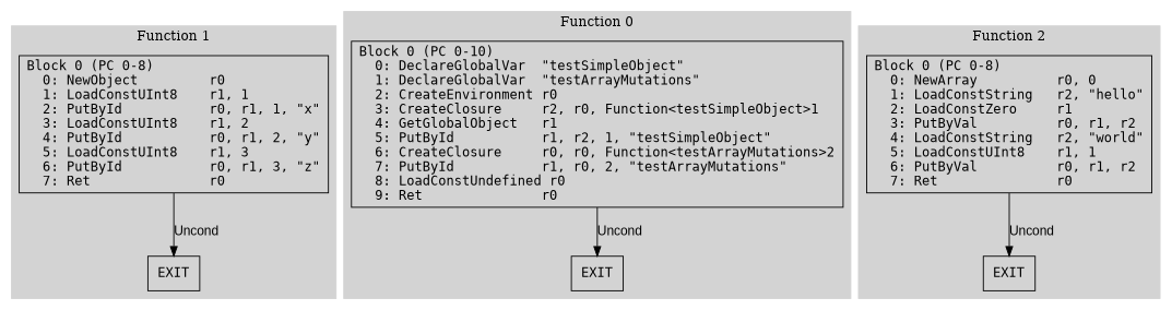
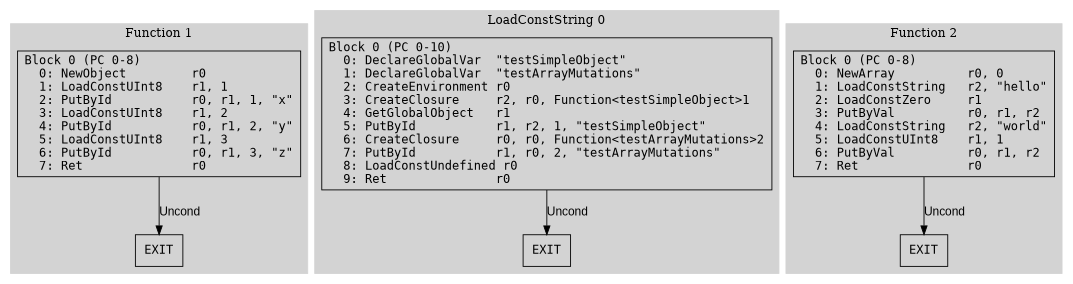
  digraph {
    rankdir=TB
    node [fontname=monospace shape=box]
    edge [fontname=Arial]
    n1 [label="Block 0 (PC 0-8)\l  0: NewObject         r0\l  1: LoadConstUInt8    r1, 1\l  2: PutById           r0, r1, 1, \"x\"\l  3: LoadConstUInt8    r1, 2\l  4: PutById           r0, r1, 2, \"y\"\l  5: LoadConstUInt8    r1, 3\l  6: PutById           r0, r1, 3, \"z\"\l  7: Ret               r0\l"]
    n2 [label=EXIT]
    n3 [label="Block 0 (PC 0-10)\l  0: DeclareGlobalVar  \"testSimpleObject\"\l  1: DeclareGlobalVar  \"testArrayMutations\"\l  2: CreateEnvironment r0\l  3: CreateClosure     r2, r0, Function<testSimpleObject>1\l  4: GetGlobalObject   r1\l  5: PutById           r1, r2, 1, \"testSimpleObject\"\l  6: CreateClosure     r0, r0, Function<testArrayMutations>2\l  7: PutById           r1, r0, 2, \"testArrayMutations\"\l  8: LoadConstUndefined r0\l  9: Ret               r0\l"]
    n4 [label=EXIT]
    n5 [label="Block 0 (PC 0-8)\l  0: NewArray          r0, 0\l  1: LoadConstString   r2, \"hello\"\l  2: LoadConstZero     r1\l  3: PutByVal          r0, r1, r2\l  4: LoadConstString   r2, \"world\"\l  5: LoadConstUInt8    r1, 1\l  6: PutByVal          r0, r1, r2\l  7: Ret               r0\l"]
    n6 [label=EXIT]
    subgraph cluster_1 {
      color=lightgrey
      label="Function 1"
      style=filled
      n1
      n2
    }
    subgraph cluster_2 {
      color=lightgrey
-     label="Function 0"
+     label="LoadConstString 0"
      style=filled
      n3
      n4
    }
    subgraph cluster_3 {
      color=lightgrey
      label="Function 2"
      style=filled
      n5
      n6
    }
    n1 -> n2 [label=Uncond]
    n3 -> n4 [label=Uncond]
    n5 -> n6 [label=Uncond]
  }
